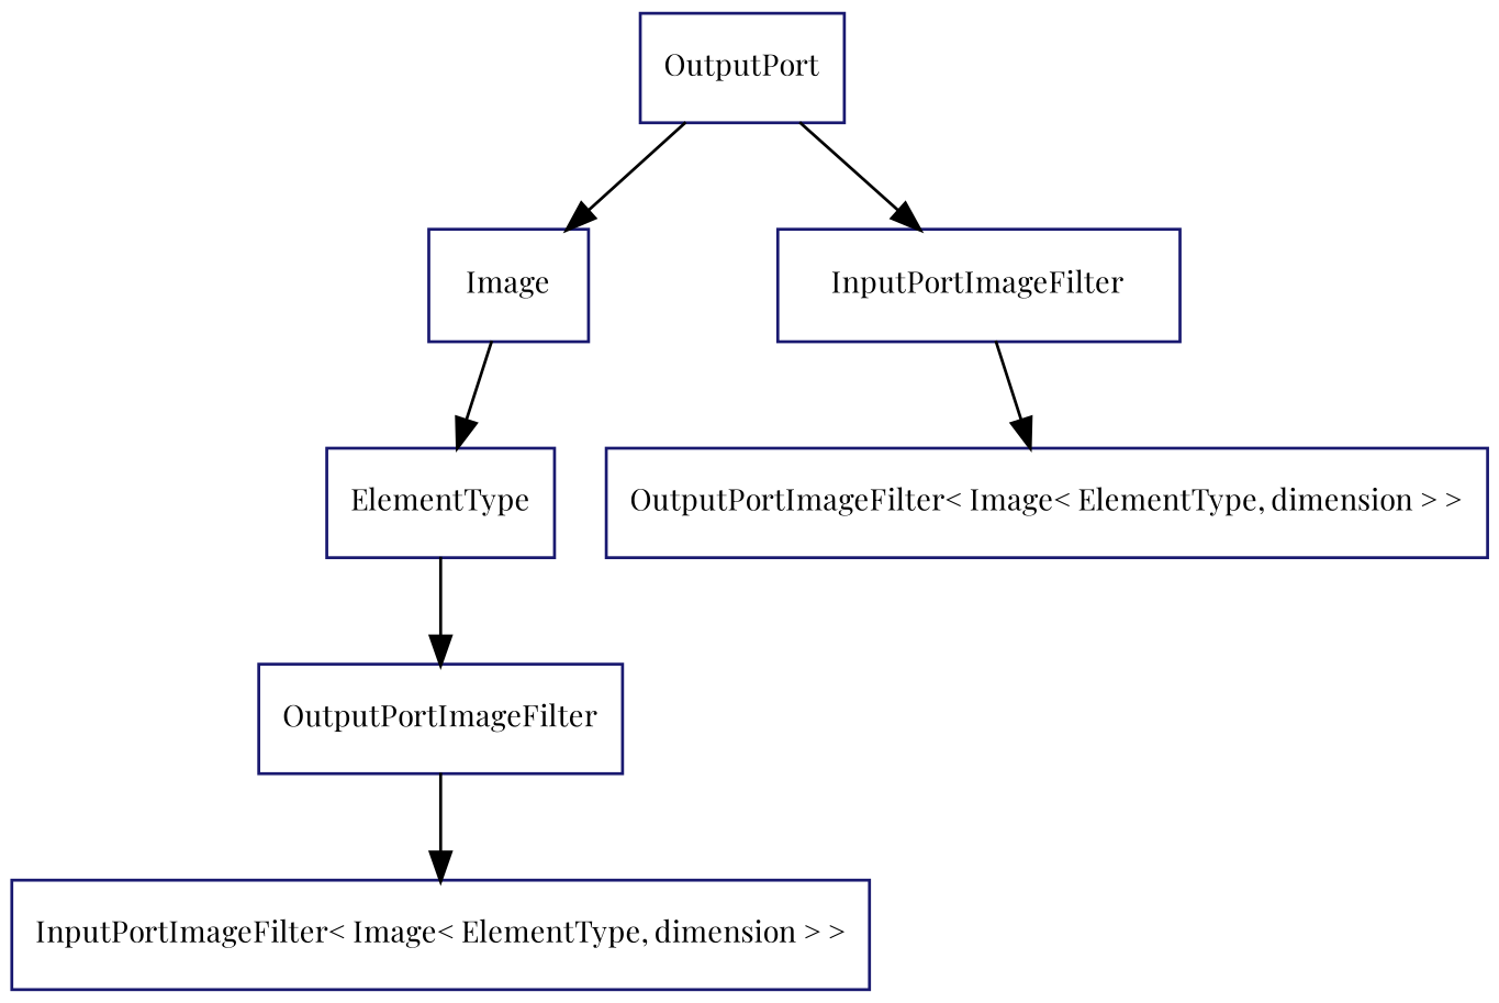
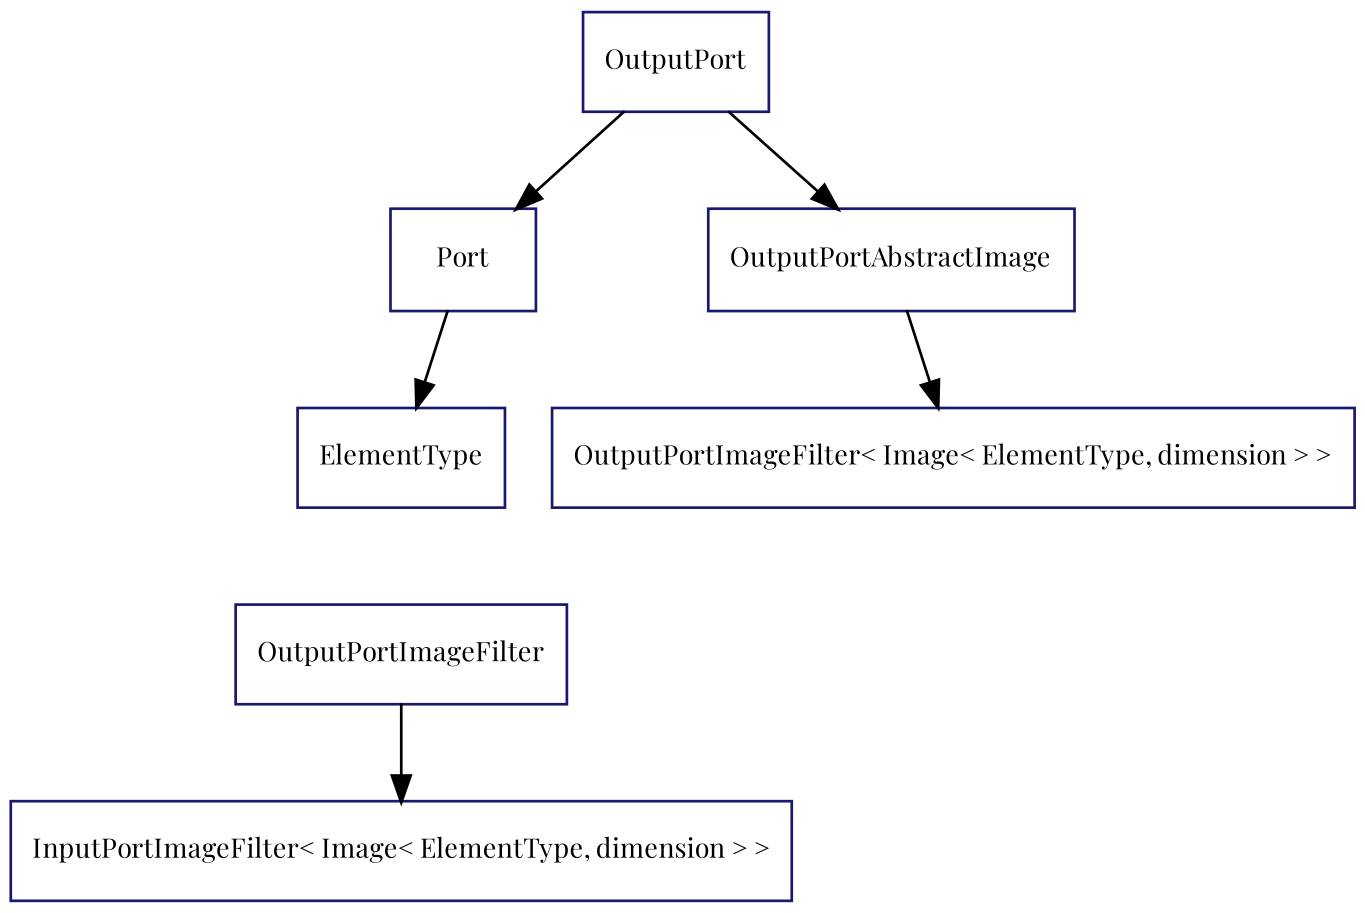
  digraph {
    fontname="Playfair Display"
    rankdir=TB
    node [color=midnightblue dir=back fontname="Playfair Display" fontsize=10 shape=record]
    edge [fontname="Playfair Display" fontsize=10 labelfontname=FreeSans labelfontsize=10]
    n1 [label="InputPortImageFilter\< Image\< ElementType, dimension \> \>"]
    n2 [label="OutputPortImageFilter\< Image\< ElementType, dimension \> \>"]
    n3 [label=ElementType]
-   Port [label=Image]
+   Port
    n5 [label=OutputPortImageFilter]
    OutputPort
-   OutputPortAbstractImage [label=InputPortImageFilter]
-   n3 -> n5
+   OutputPortAbstractImage
    Port -> n3
    n5 -> n1
    OutputPort -> Port
    OutputPort -> OutputPortAbstractImage
    OutputPortAbstractImage -> n2
  }
